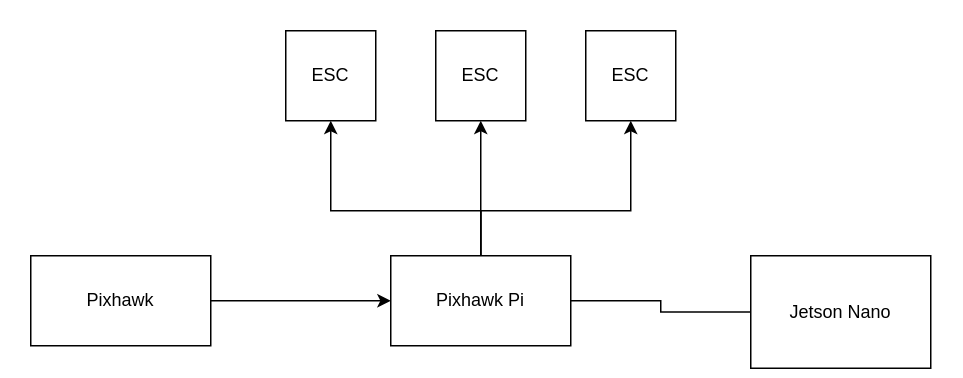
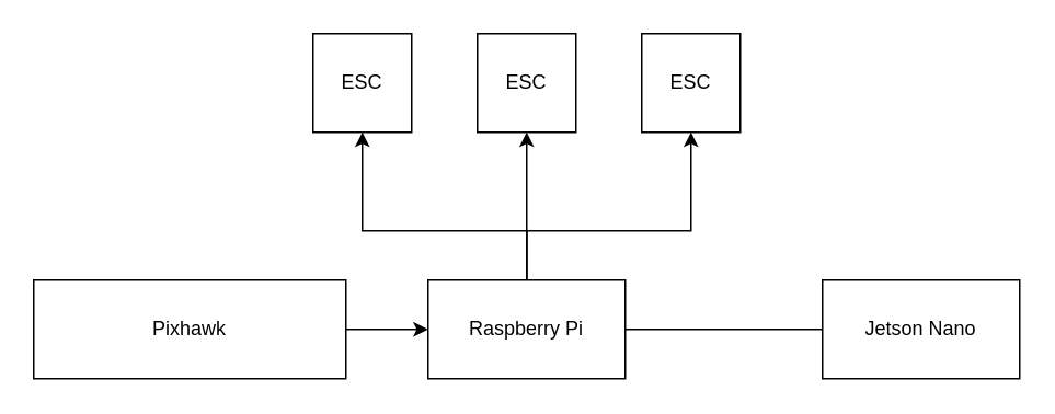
  <mxCell id="0" />
  <mxCell id="1" parent="0" />
  <mxCell id="2" value="" style="edgeStyle=orthogonalEdgeStyle;rounded=0;orthogonalLoop=1;jettySize=auto;html=1;entryX=0.5;entryY=1;entryDx=0;entryDy=0;" edge="1" parent="1" source="12" target="5"><mxGeometry relative="1" as="geometry"><Array as="points"><mxPoint x="320" y="140" /><mxPoint x="220" y="140" /></Array></mxGeometry></mxCell>
  <mxCell id="3" style="edgeStyle=orthogonalEdgeStyle;rounded=0;orthogonalLoop=1;jettySize=auto;html=1;" edge="1" parent="1" source="12" target="6"><mxGeometry relative="1" as="geometry"><Array as="points"><mxPoint x="320" y="160" /><mxPoint x="320" y="160" /></Array></mxGeometry></mxCell>
  <mxCell id="4" style="edgeStyle=orthogonalEdgeStyle;rounded=0;orthogonalLoop=1;jettySize=auto;html=1;" edge="1" parent="1" source="12" target="7"><mxGeometry relative="1" as="geometry"><Array as="points"><mxPoint x="320" y="140" /><mxPoint x="420" y="140" /></Array></mxGeometry></mxCell>
  <mxCell id="5" value="ESC" style="whiteSpace=wrap;html=1;" vertex="1" parent="1"><mxGeometry x="190" y="20" width="60" height="60" as="geometry" /></mxCell>
  <mxCell id="6" value="ESC" style="whiteSpace=wrap;html=1;" vertex="1" parent="1"><mxGeometry x="290" y="20" width="60" height="60" as="geometry" /></mxCell>
  <mxCell id="7" value="ESC" style="whiteSpace=wrap;html=1;" vertex="1" parent="1"><mxGeometry x="390" y="20" width="60" height="60" as="geometry" /></mxCell>
  <mxCell id="8" style="edgeStyle=orthogonalEdgeStyle;rounded=0;orthogonalLoop=1;jettySize=auto;html=1;endArrow=none;" edge="1" parent="1" source="9" target="12"><mxGeometry relative="1" as="geometry" /></mxCell>
- <mxCell id="9" value="Jetson Nano" style="whiteSpace=wrap;html=1;" vertex="1" parent="1"><mxGeometry x="500" y="170" width="120" height="75" as="geometry" /></mxCell>
- <mxCell id="10" value="Pixhawk" style="whiteSpace=wrap;html=1;" vertex="1" parent="1"><mxGeometry x="20" y="170" width="120" height="60" as="geometry" /></mxCell>
+ <mxCell id="9" value="Jetson Nano" style="whiteSpace=wrap;html=1;" vertex="1" parent="1"><mxGeometry x="500" y="170" width="120" height="60" as="geometry" /></mxCell>
+ <mxCell id="10" value="Pixhawk" style="whiteSpace=wrap;html=1;" vertex="1" parent="1"><mxGeometry x="20" y="170" width="190" height="60" as="geometry" /></mxCell>
  <mxCell id="11" value="" style="edgeStyle=orthogonalEdgeStyle;rounded=0;orthogonalLoop=1;jettySize=auto;html=1;" edge="1" parent="1" source="10" target="12"><mxGeometry relative="1" as="geometry"><mxPoint x="410" y="200" as="targetPoint" /><Array as="points" /><mxPoint x="160" y="200" as="sourcePoint" /></mxGeometry></mxCell>
- <mxCell id="12" value="Pixhawk Pi" style="rounded=0;whiteSpace=wrap;html=1;" vertex="1" parent="1"><mxGeometry x="260" y="170" width="120" height="60" as="geometry" /></mxCell>
+ <mxCell id="12" value="Raspberry Pi" style="rounded=0;whiteSpace=wrap;html=1;" vertex="1" parent="1"><mxGeometry x="260" y="170" width="120" height="60" as="geometry" /></mxCell>
